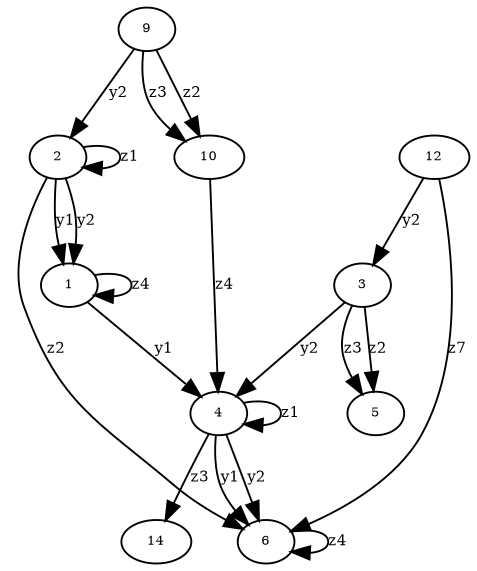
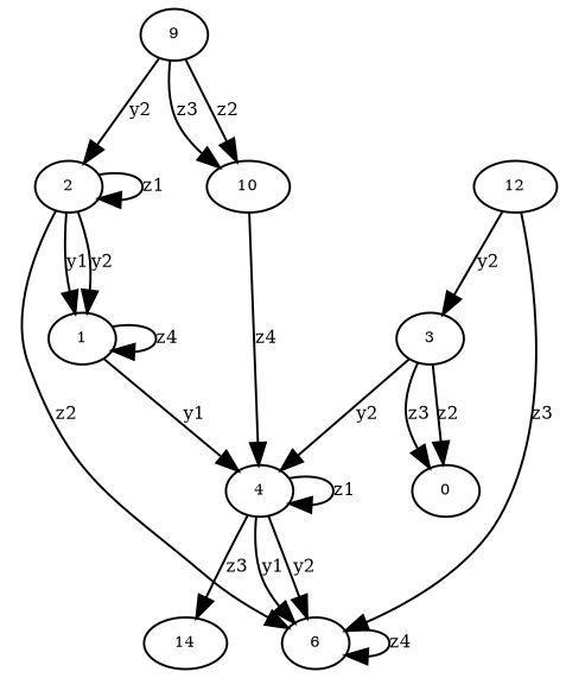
  digraph {
    node [fontsize=7]
    edge [fontsize=8]
    n1 [height=.01 label=1 width=.01]
    n2 [height=.01 label=4 width=.01]
    n3 [height=.01 label=6 width=.01]
    n4 [height=.01 label=14 width=.01]
    n5 [height=.01 label=10 width=.01]
    n6 [height=.01 label=3 width=.01]
-   n7 [height=.01 label=5 width=.01]
+   n7 [height=.01 label=0 width=.01]
    n8 [height=.01 label=2 width=.01]
    n9 [height=.01 label=9 width=.01]
    n10 [height=.01 label=12 width=.01]
    n1 -> n1 [label=z4]
    n1 -> n2 [label=y1]
    n2 -> n2 [label=z1]
    n2 -> n3 [label=y1]
    n2 -> n3 [label=y2]
    n2 -> n4 [label=z3]
    n3 -> n3 [label=z4]
    n5 -> n2 [label=z4]
    n6 -> n2 [label=y2]
    n6 -> n7 [label=z2]
    n6 -> n7 [label=z3]
    n8 -> n1 [label=y1]
    n8 -> n1 [label=y2]
    n8 -> n3 [label=z2]
    n8 -> n8 [label=z1]
    n9 -> n5 [label=z2]
    n9 -> n5 [label=z3]
    n9 -> n8 [label=y2]
-   n10 -> n3 [label=z7]
+   n10 -> n3 [label=z3]
    n10 -> n6 [label=y2]
  }
